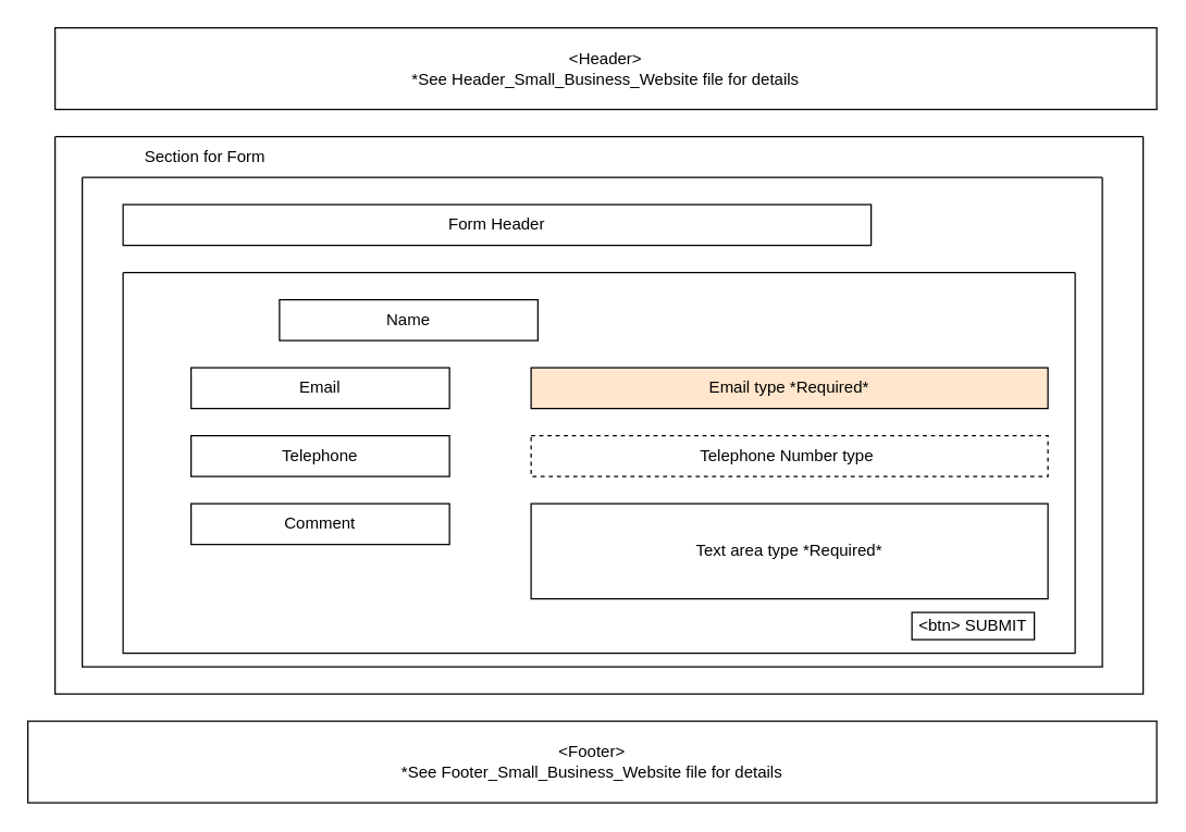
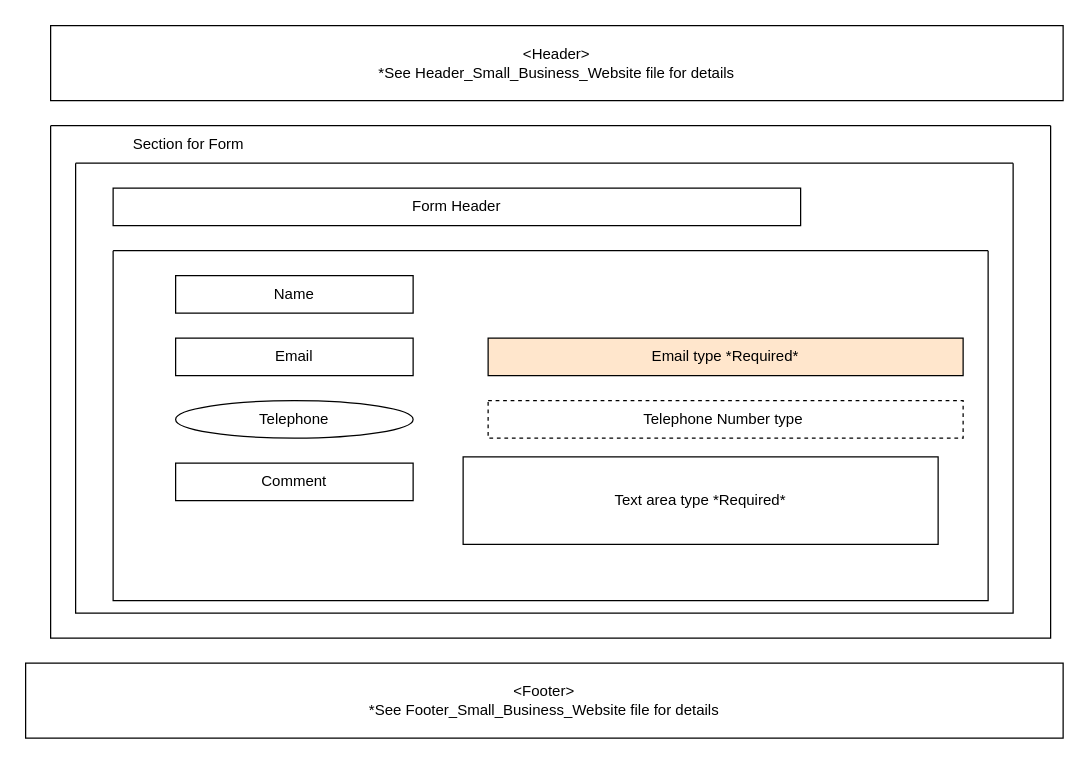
  <mxCell id="0" />
  <mxCell id="1" parent="0" />
  <mxCell id="2" value="&amp;lt;Header&amp;gt;&lt;br&gt;*See Header_Small_Business_Website file for details" style="rounded=0;whiteSpace=wrap;html=1;" vertex="1" parent="1"><mxGeometry x="40" y="20" width="810" height="60" as="geometry" /></mxCell>
  <mxCell id="3" value="&amp;lt;Footer&amp;gt;&lt;br&gt;*See Footer_Small_Business_Website file for details" style="rounded=0;whiteSpace=wrap;html=1;" vertex="1" parent="1"><mxGeometry x="20" y="530" width="830" height="60" as="geometry" /></mxCell>
  <mxCell id="4" value="" style="swimlane;startSize=0;" vertex="1" parent="1"><mxGeometry x="40" y="100" width="800" height="410" as="geometry" /></mxCell>
  <mxCell id="5" value="Section for Form" style="text;html=1;align=center;verticalAlign=middle;resizable=0;points=[];autosize=1;strokeColor=none;fillColor=none;" vertex="1" parent="4"><mxGeometry x="55" width="110" height="30" as="geometry" /></mxCell>
  <mxCell id="6" value="" style="swimlane;startSize=0;" vertex="1" parent="4"><mxGeometry x="20" y="30" width="750" height="360" as="geometry" /></mxCell>
  <mxCell id="7" value="Form Header" style="rounded=0;whiteSpace=wrap;html=1;" vertex="1" parent="6"><mxGeometry x="30" y="20" width="550" height="30" as="geometry" /></mxCell>
  <mxCell id="8" value="" style="swimlane;startSize=0;" vertex="1" parent="1"><mxGeometry x="90" y="200" width="700" height="280" as="geometry" /></mxCell>
  <mxCell id="9" value="Email type *Required*" style="rounded=0;whiteSpace=wrap;html=1;fillColor=#ffe6cc;" vertex="1" parent="8"><mxGeometry x="300" y="70" width="380" height="30" as="geometry" /></mxCell>
  <mxCell id="10" value="Telephone Number type&amp;nbsp;" style="rounded=0;whiteSpace=wrap;html=1;dashed=1;" vertex="1" parent="8"><mxGeometry x="300" y="120" width="380" height="30" as="geometry" /></mxCell>
- <mxCell id="11" value="Text area type *Required*" style="rounded=0;whiteSpace=wrap;html=1;" vertex="1" parent="8"><mxGeometry x="300" y="170" width="380" height="70" as="geometry" /></mxCell>
- <mxCell id="12" value="Name" style="rounded=0;whiteSpace=wrap;html=1;" vertex="1" parent="8"><mxGeometry x="115" y="20" width="190" height="30" as="geometry" /></mxCell>
+ <mxCell id="11" value="Text area type *Required*" style="rounded=0;whiteSpace=wrap;html=1;" vertex="1" parent="8"><mxGeometry x="280" y="165" width="380" height="70" as="geometry" /></mxCell>
+ <mxCell id="12" value="Name" style="rounded=0;whiteSpace=wrap;html=1;" vertex="1" parent="8"><mxGeometry x="50" y="20" width="190" height="30" as="geometry" /></mxCell>
  <mxCell id="13" value="Email" style="rounded=0;whiteSpace=wrap;html=1;" vertex="1" parent="8"><mxGeometry x="50" y="70" width="190" height="30" as="geometry" /></mxCell>
- <mxCell id="14" value="Telephone" style="rounded=0;whiteSpace=wrap;html=1;" vertex="1" parent="8"><mxGeometry x="50" y="120" width="190" height="30" as="geometry" /></mxCell>
+ <mxCell id="14" value="Telephone" style="ellipse;whiteSpace=wrap;html=1;" vertex="1" parent="8"><mxGeometry x="50" y="120" width="190" height="30" as="geometry" /></mxCell>
  <mxCell id="15" value="Comment" style="rounded=0;whiteSpace=wrap;html=1;" vertex="1" parent="8"><mxGeometry x="50" y="170" width="190" height="30" as="geometry" /></mxCell>
- <mxCell id="16" value="&amp;lt;btn&amp;gt; SUBMIT" style="rounded=0;whiteSpace=wrap;html=1;" vertex="1" parent="8"><mxGeometry x="580" y="250" width="90" height="20" as="geometry" /></mxCell>
